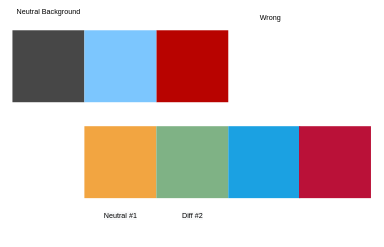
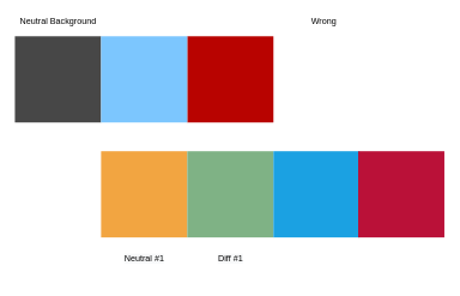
  <mxCell id="0" />
  <mxCell id="1" parent="0" />
  <mxCell id="2" value="" style="rounded=0;whiteSpace=wrap;html=1;fontColor=#333333;strokeColor=none;fillColor=#474747;" parent="1" vertex="1"><mxGeometry x="20" y="50" width="120" height="120" as="geometry" /></mxCell>
  <mxCell id="3" value="" style="rounded=0;whiteSpace=wrap;html=1;strokeColor=none;fillColor=#B80300;" parent="1" vertex="1"><mxGeometry x="260" y="50" width="120" height="120" as="geometry" /></mxCell>
  <mxCell id="4" value="" style="rounded=0;whiteSpace=wrap;html=1;strokeColor=none;fillColor=#7CC6FE;" parent="1" vertex="1"><mxGeometry x="140" y="50" width="120" height="120" as="geometry" /></mxCell>
- <mxCell id="5" value="Neutral Background" style="text;html=1;align=center;verticalAlign=middle;resizable=0;points=[];autosize=1;" parent="1" vertex="1"><mxGeometry x="20" y="10" width="120" height="20" as="geometry" /></mxCell>
+ <mxCell id="5" value="Neutral Background" style="text;html=1;align=center;verticalAlign=middle;resizable=0;points=[];autosize=1;" parent="1" vertex="1"><mxGeometry x="20" y="20" width="120" height="20" as="geometry" /></mxCell>
  <mxCell id="6" value="Wrong" style="text;html=1;align=center;verticalAlign=middle;resizable=0;points=[];autosize=1;" parent="1" vertex="1"><mxGeometry x="425" y="20" width="50" height="20" as="geometry" /></mxCell>
  <mxCell id="7" value="" style="rounded=0;whiteSpace=wrap;html=1;strokeColor=none;fillColor=#F2A541;" parent="1" vertex="1"><mxGeometry x="140" y="210" width="120" height="120" as="geometry" /></mxCell>
  <mxCell id="8" value="" style="rounded=0;whiteSpace=wrap;html=1;strokeColor=none;fillColor=#7FB285;" parent="1" vertex="1"><mxGeometry x="260" y="210" width="120" height="120" as="geometry" /></mxCell>
  <mxCell id="9" value="&#10;&#10;&lt;span style=&quot;color: rgb(0, 0, 0); font-family: helvetica; font-size: 12px; font-style: normal; font-weight: 400; letter-spacing: normal; text-align: center; text-indent: 0px; text-transform: none; word-spacing: 0px; background-color: rgb(248, 249, 250); display: inline; float: none;&quot;&gt;Neutral #1&lt;/span&gt;&#10;&#10;" style="text;html=1;align=center;verticalAlign=middle;resizable=0;points=[];autosize=1;" parent="1" vertex="1"><mxGeometry x="175" y="330" width="50" height="60" as="geometry" /></mxCell>
- <mxCell id="10" value="&lt;br&gt;&lt;br&gt;&lt;span style=&quot;color: rgb(0 , 0 , 0) ; font-family: &amp;#34;helvetica&amp;#34; ; font-size: 12px ; font-style: normal ; font-weight: 400 ; letter-spacing: normal ; text-align: center ; text-indent: 0px ; text-transform: none ; word-spacing: 0px ; background-color: rgb(248 , 249 , 250) ; display: inline ; float: none&quot;&gt;Diff #2&lt;/span&gt;&lt;br&gt;" style="text;html=1;align=center;verticalAlign=middle;resizable=0;points=[];autosize=1;" parent="1" vertex="1"><mxGeometry x="295" y="320" width="50" height="50" as="geometry" /></mxCell>
+ <mxCell id="10" value="&lt;br&gt;&lt;br&gt;&lt;span style=&quot;color: rgb(0 , 0 , 0) ; font-family: &amp;#34;helvetica&amp;#34; ; font-size: 12px ; font-style: normal ; font-weight: 400 ; letter-spacing: normal ; text-align: center ; text-indent: 0px ; text-transform: none ; word-spacing: 0px ; background-color: rgb(248 , 249 , 250) ; display: inline ; float: none&quot;&gt;Diff #1&lt;/span&gt;&lt;br&gt;" style="text;html=1;align=center;verticalAlign=middle;resizable=0;points=[];autosize=1;" parent="1" vertex="1"><mxGeometry x="295" y="320" width="50" height="50" as="geometry" /></mxCell>
  <mxCell id="11" value="" style="rounded=0;whiteSpace=wrap;html=1;fillColor=#1ba1e2;fontColor=#ffffff;strokeColor=none;" vertex="1" parent="1"><mxGeometry x="380" y="210" width="120" height="120" as="geometry" /></mxCell>
  <mxCell id="12" value="" style="rounded=0;whiteSpace=wrap;html=1;strokeColor=none;fillColor=#BA1138;" vertex="1" parent="1"><mxGeometry x="498" y="210" width="120" height="120" as="geometry" /></mxCell>
